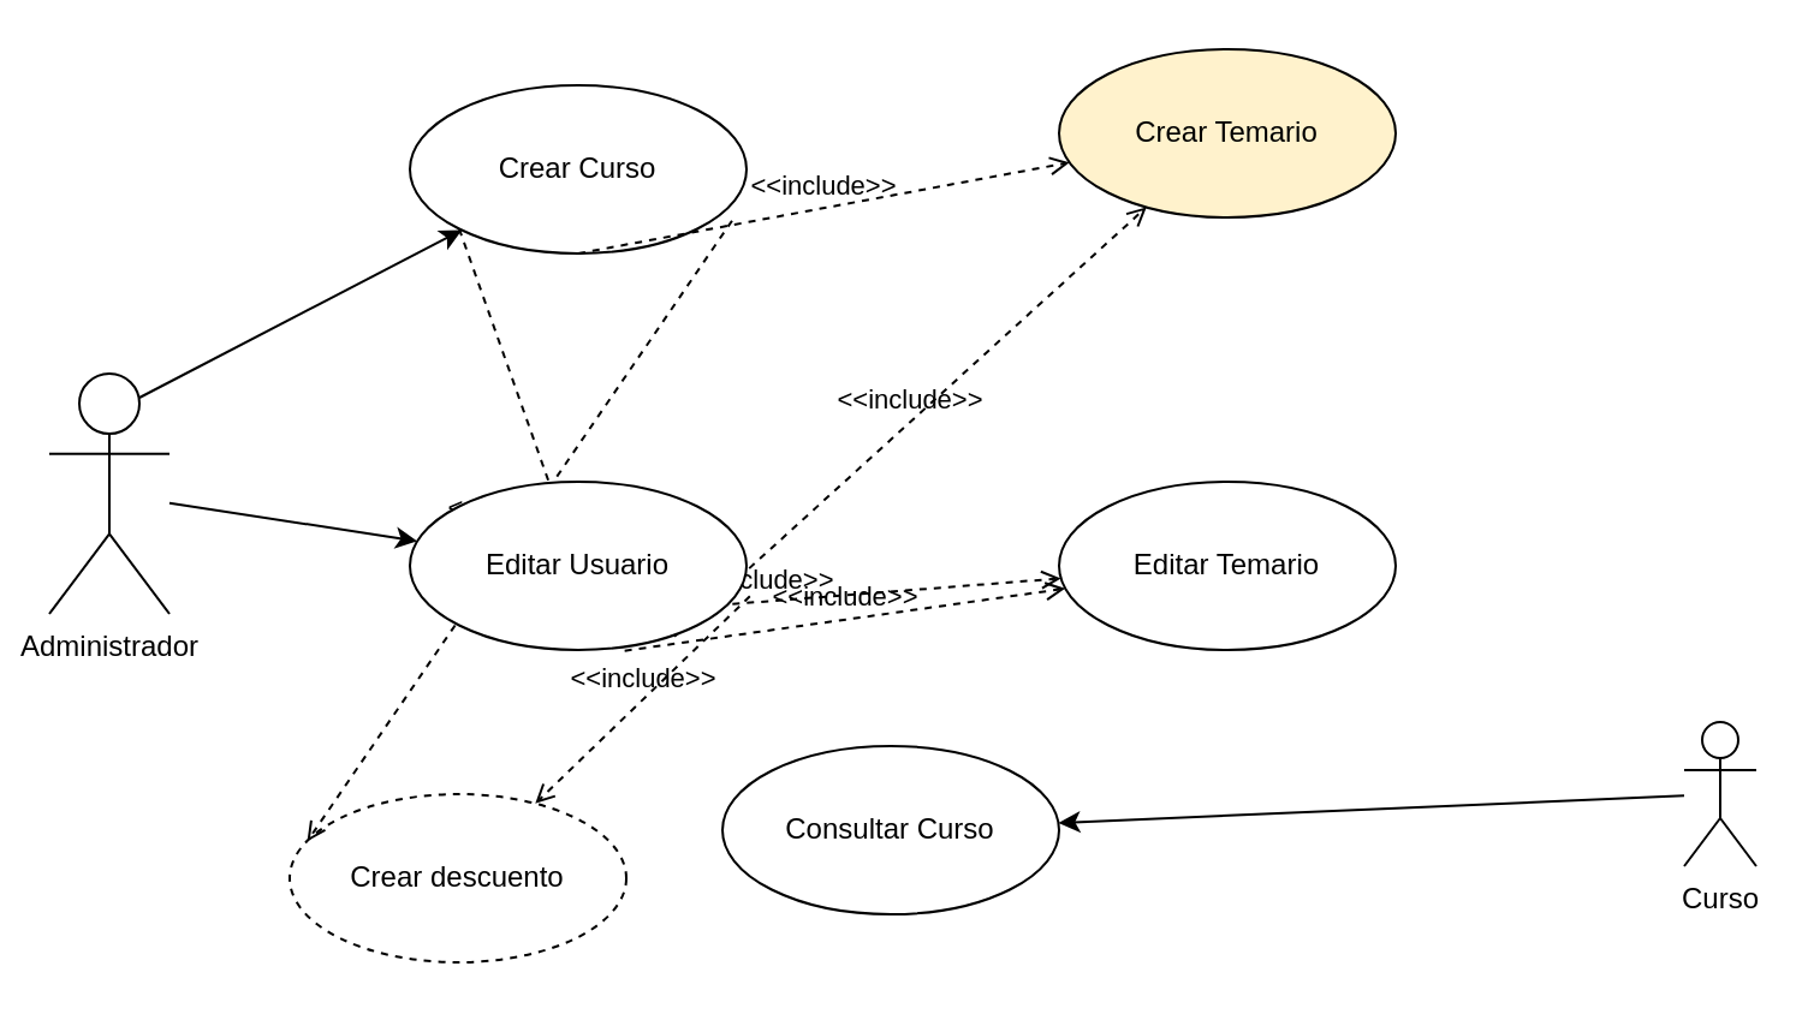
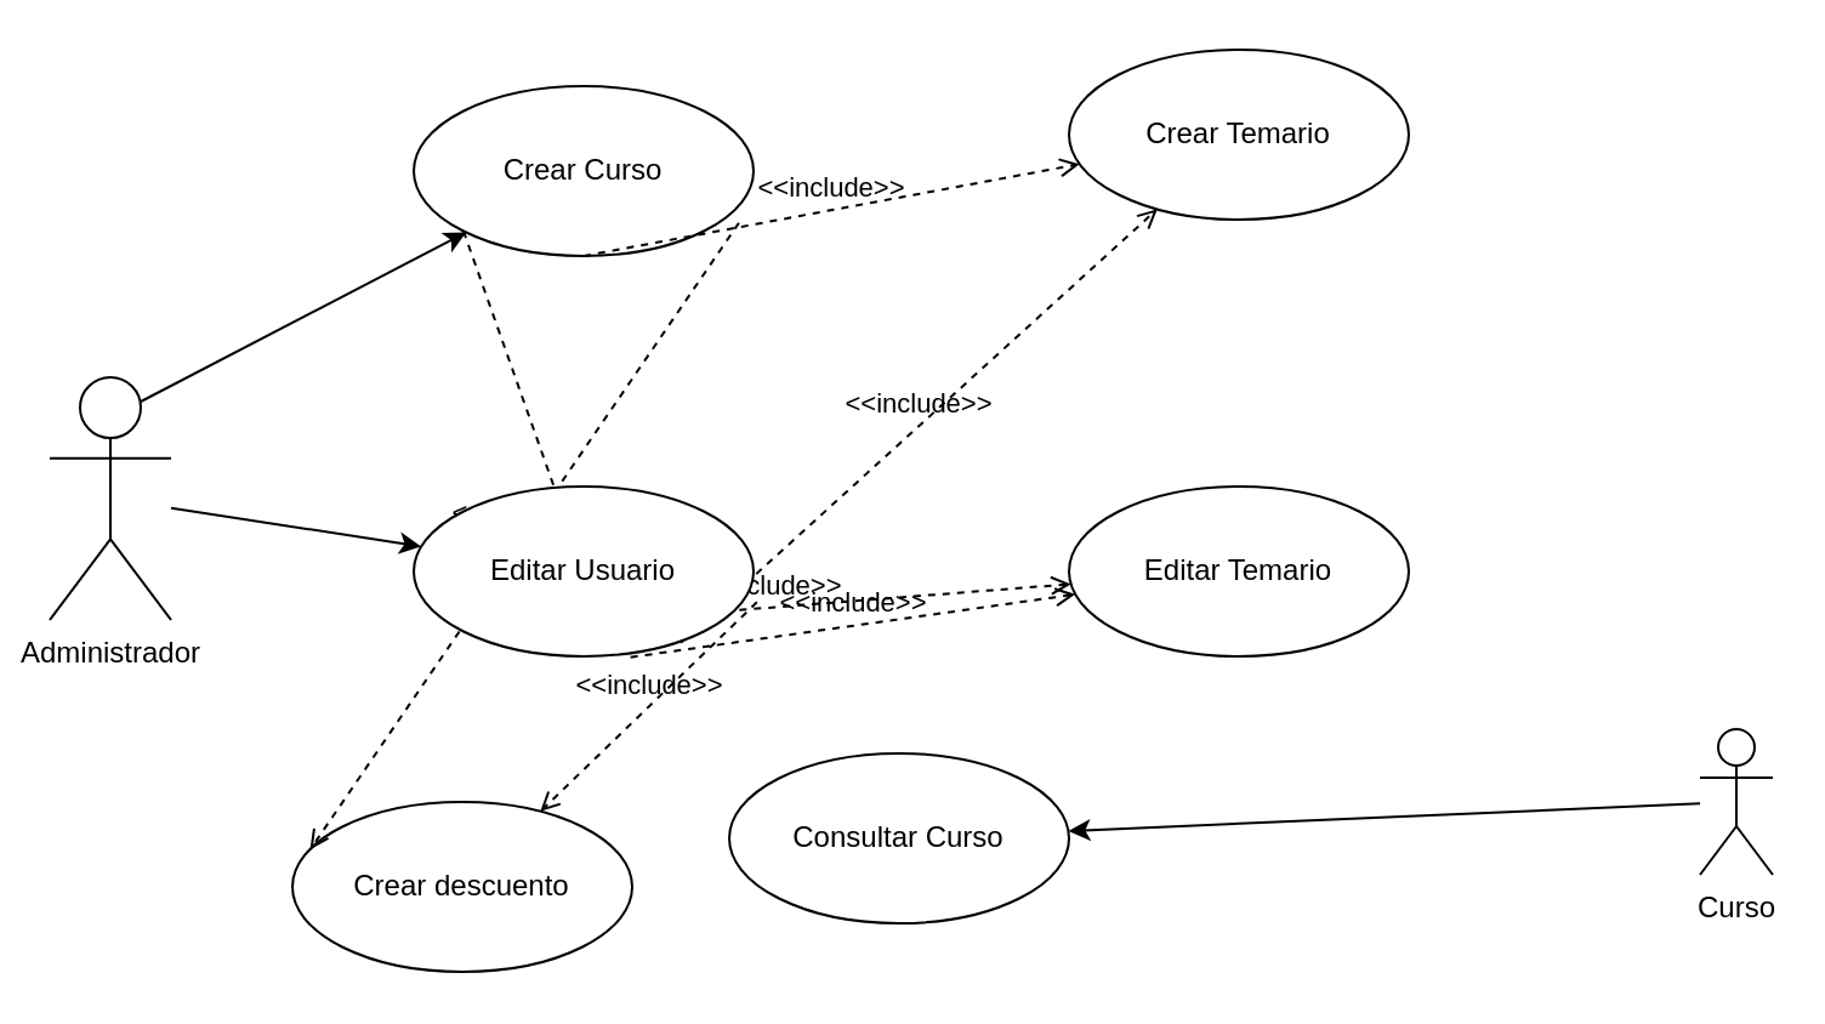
  <mxCell id="0" />
  <mxCell id="1" parent="0" />
  <mxCell id="2" style="rounded=0;orthogonalLoop=1;jettySize=auto;html=1;exitX=0.75;exitY=0.1;exitDx=0;exitDy=0;exitPerimeter=0;" parent="1" source="4" target="5" edge="1"><mxGeometry relative="1" as="geometry"><mxPoint x="60" y="80" as="sourcePoint" /></mxGeometry></mxCell>
  <mxCell id="3" style="rounded=0;orthogonalLoop=1;jettySize=auto;html=1;" parent="1" source="4" target="18" edge="1"><mxGeometry relative="1" as="geometry" /></mxCell>
  <mxCell id="4" value="Administrador" style="shape=umlActor;verticalLabelPosition=bottom;verticalAlign=top;html=1;outlineConnect=0;" parent="1" vertex="1"><mxGeometry x="20" y="155" width="50" height="100" as="geometry" /></mxCell>
  <mxCell id="5" value="Crear Curso" style="ellipse;whiteSpace=wrap;html=1;" parent="1" vertex="1"><mxGeometry x="170" y="35" width="140" height="70" as="geometry" /></mxCell>
- <mxCell id="6" value="Crear Temario" style="ellipse;whiteSpace=wrap;html=1;fillColor=#fff2cc;" parent="1" vertex="1"><mxGeometry x="440" y="20" width="140" height="70" as="geometry" /></mxCell>
+ <mxCell id="6" value="Crear Temario" style="ellipse;whiteSpace=wrap;html=1;" parent="1" vertex="1"><mxGeometry x="440" y="20" width="140" height="70" as="geometry" /></mxCell>
  <mxCell id="7" value="Editar Temario" style="ellipse;whiteSpace=wrap;html=1;" parent="1" vertex="1"><mxGeometry x="440" y="200" width="140" height="70" as="geometry" /></mxCell>
  <mxCell id="8" style="rounded=0;orthogonalLoop=1;jettySize=auto;html=1;" parent="1" source="9" target="10" edge="1"><mxGeometry relative="1" as="geometry" /></mxCell>
  <mxCell id="9" value="Curso" style="shape=umlActor;html=1;verticalLabelPosition=bottom;verticalAlign=top;align=center;" parent="1" vertex="1"><mxGeometry x="700" y="300" width="30" height="60" as="geometry" /></mxCell>
  <mxCell id="10" value="Consultar Curso" style="ellipse;whiteSpace=wrap;html=1;" parent="1" vertex="1"><mxGeometry x="300" y="310" width="140" height="70" as="geometry" /></mxCell>
- <mxCell id="11" value="Crear descuento" style="ellipse;whiteSpace=wrap;html=1;dashed=1;" parent="1" vertex="1"><mxGeometry x="120" y="330" width="140" height="70" as="geometry" /></mxCell>
+ <mxCell id="11" value="Crear descuento" style="ellipse;whiteSpace=wrap;html=1;" parent="1" vertex="1"><mxGeometry x="120" y="330" width="140" height="70" as="geometry" /></mxCell>
  <mxCell id="12" value="&amp;lt;&amp;lt;include&amp;gt;&amp;gt;" style="edgeStyle=none;html=1;endArrow=open;verticalAlign=bottom;dashed=1;labelBackgroundColor=none;exitX=0.957;exitY=0.805;exitDx=0;exitDy=0;exitPerimeter=0;entryX=0.052;entryY=0.281;entryDx=0;entryDy=0;entryPerimeter=0;" parent="1" source="5" target="11" edge="1"><mxGeometry width="160" relative="1" as="geometry"><mxPoint x="350" y="44.5" as="sourcePoint" /><mxPoint x="420" y="60" as="targetPoint" /></mxGeometry></mxCell>
  <mxCell id="13" value="&amp;lt;&amp;lt;include&amp;gt;&amp;gt;" style="edgeStyle=none;html=1;endArrow=open;verticalAlign=bottom;dashed=1;labelBackgroundColor=none;exitX=1.01;exitY=0.681;exitDx=0;exitDy=0;exitPerimeter=0;" parent="1" source="18" target="11" edge="1"><mxGeometry width="160" relative="1" as="geometry"><mxPoint x="320" y="200" as="sourcePoint" /><mxPoint x="480" y="200" as="targetPoint" /></mxGeometry></mxCell>
  <mxCell id="14" value="&amp;lt;&amp;lt;include&amp;gt;&amp;gt;" style="edgeStyle=none;html=1;endArrow=open;verticalAlign=bottom;dashed=1;labelBackgroundColor=none;exitX=0.786;exitY=0.919;exitDx=0;exitDy=0;exitPerimeter=0;" parent="1" source="18" target="6" edge="1"><mxGeometry width="160" relative="1" as="geometry"><mxPoint x="320" y="200" as="sourcePoint" /><mxPoint x="480" y="200" as="targetPoint" /></mxGeometry></mxCell>
  <mxCell id="15" value="&amp;lt;&amp;lt;include&amp;gt;&amp;gt;" style="edgeStyle=none;html=1;endArrow=open;verticalAlign=bottom;dashed=1;labelBackgroundColor=none;exitX=0.5;exitY=1;exitDx=0;exitDy=0;" parent="1" source="5" target="6" edge="1"><mxGeometry width="160" relative="1" as="geometry"><mxPoint x="320" y="200" as="sourcePoint" /><mxPoint x="480" y="200" as="targetPoint" /></mxGeometry></mxCell>
  <mxCell id="16" value="&amp;lt;&amp;lt;include&amp;gt;&amp;gt;" style="edgeStyle=none;html=1;endArrow=open;verticalAlign=bottom;dashed=1;labelBackgroundColor=none;exitX=0;exitY=1;exitDx=0;exitDy=0;startArrow=none;" parent="1" source="18" target="7" edge="1"><mxGeometry width="160" relative="1" as="geometry"><mxPoint x="320" y="200" as="sourcePoint" /><mxPoint x="480" y="200" as="targetPoint" /></mxGeometry></mxCell>
  <mxCell id="17" value="&amp;lt;&amp;lt;include&amp;gt;&amp;gt;" style="edgeStyle=none;html=1;endArrow=open;verticalAlign=bottom;dashed=1;labelBackgroundColor=none;exitX=0.638;exitY=1.005;exitDx=0;exitDy=0;exitPerimeter=0;" parent="1" source="18" target="7" edge="1"><mxGeometry width="160" relative="1" as="geometry"><mxPoint x="320" y="200" as="sourcePoint" /><mxPoint x="480" y="200" as="targetPoint" /></mxGeometry></mxCell>
  <mxCell id="18" value="Editar Usuario" style="ellipse;whiteSpace=wrap;html=1;" parent="1" vertex="1"><mxGeometry x="170" y="200" width="140" height="70" as="geometry" /></mxCell>
  <mxCell id="19" value="" style="edgeStyle=none;html=1;endArrow=none;verticalAlign=bottom;dashed=1;labelBackgroundColor=none;exitX=0;exitY=1;exitDx=0;exitDy=0;" parent="1" source="5" target="18" edge="1"><mxGeometry width="160" relative="1" as="geometry"><mxPoint x="200.503" y="89.749" as="sourcePoint" /><mxPoint x="311.472" y="291.248" as="targetPoint" /></mxGeometry></mxCell>
